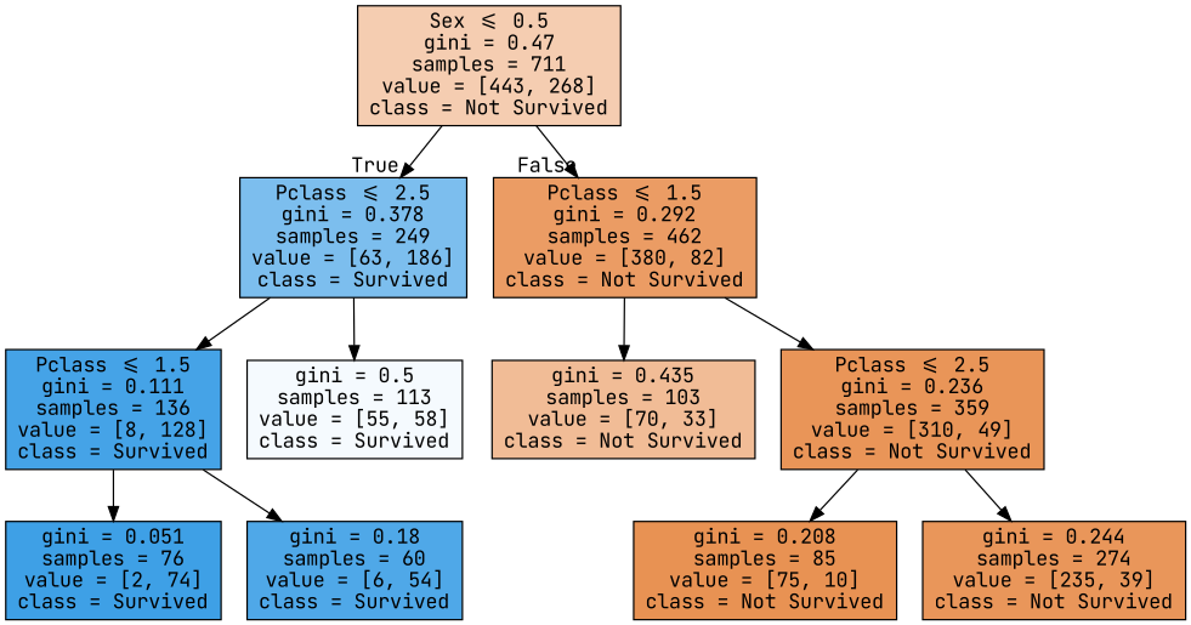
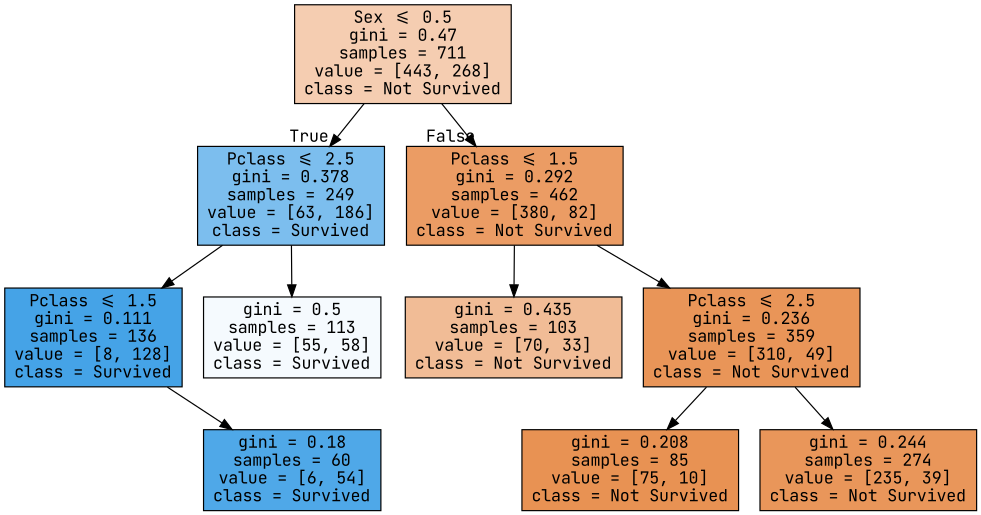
  digraph {
    fontname="JetBrains Mono"
    node [color=black fontname="JetBrains Mono" shape=box style=filled]
    edge [fontname="JetBrains Mono"]
    n1 [fillcolor="#f5cdb1" label="Sex <= 0.5\ngini = 0.47\nsamples = 711\nvalue = [443, 268]\nclass = Not Survived"]
    n2 [fillcolor="#7cbeee" label="Pclass <= 2.5\ngini = 0.378\nsamples = 249\nvalue = [63, 186]\nclass = Survived"]
    n3 [fillcolor="#eb9c64" label="Pclass <= 1.5\ngini = 0.292\nsamples = 462\nvalue = [380, 82]\nclass = Not Survived"]
    n4 [fillcolor="#45a3e7" label="Pclass <= 1.5\ngini = 0.111\nsamples = 136\nvalue = [8, 128]\nclass = Survived"]
    n5 [fillcolor="#f5fafe" label="gini = 0.5\nsamples = 113\nvalue = [55, 58]\nclass = Survived"]
-   n6 [fillcolor="#3ea0e6" label="gini = 0.051\nsamples = 76\nvalue = [2, 74]\nclass = Survived"]
    n7 [fillcolor="#4fa8e8" label="gini = 0.18\nsamples = 60\nvalue = [6, 54]\nclass = Survived"]
    n8 [fillcolor="#f1bc96" label="gini = 0.435\nsamples = 103\nvalue = [70, 33]\nclass = Not Survived"]
    n9 [fillcolor="#e99558" label="Pclass <= 2.5\ngini = 0.236\nsamples = 359\nvalue = [310, 49]\nclass = Not Survived"]
    n10 [fillcolor="#e89253" label="gini = 0.208\nsamples = 85\nvalue = [75, 10]\nclass = Not Survived"]
    n11 [fillcolor="#e9965a" label="gini = 0.244\nsamples = 274\nvalue = [235, 39]\nclass = Not Survived"]
    n1 -> n2 [headlabel=True labelangle=45 labeldistance=2.5]
    n1 -> n3 [headlabel=False labelangle=-45 labeldistance=2.5]
    n2 -> n4
    n2 -> n5
    n3 -> n8
    n3 -> n9
-   n4 -> n6
    n4 -> n7
    n9 -> n10
    n9 -> n11
  }
